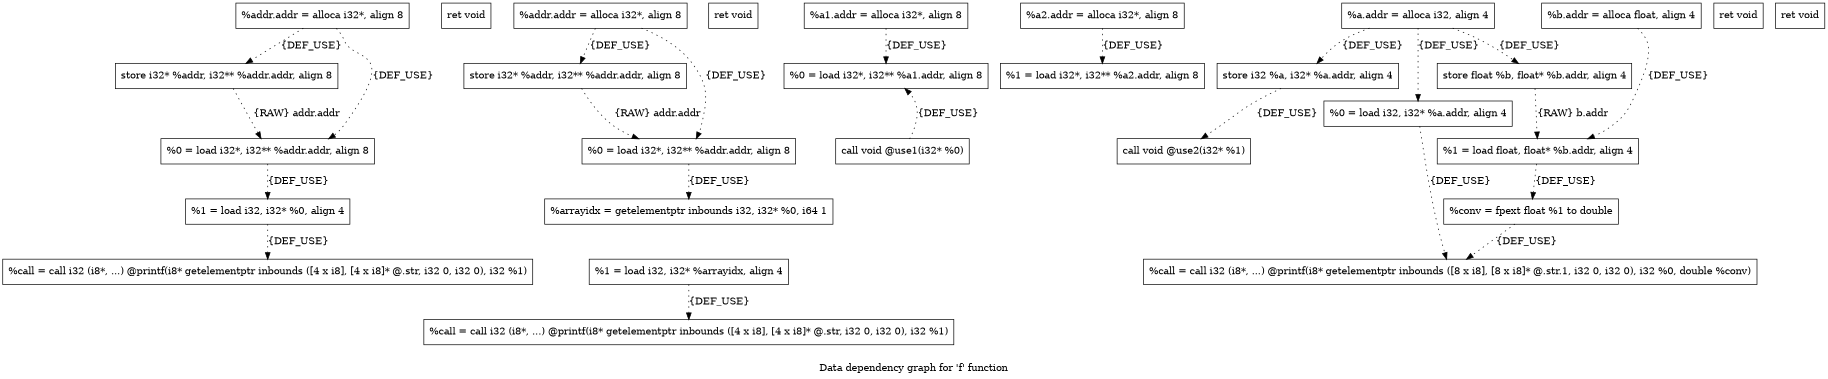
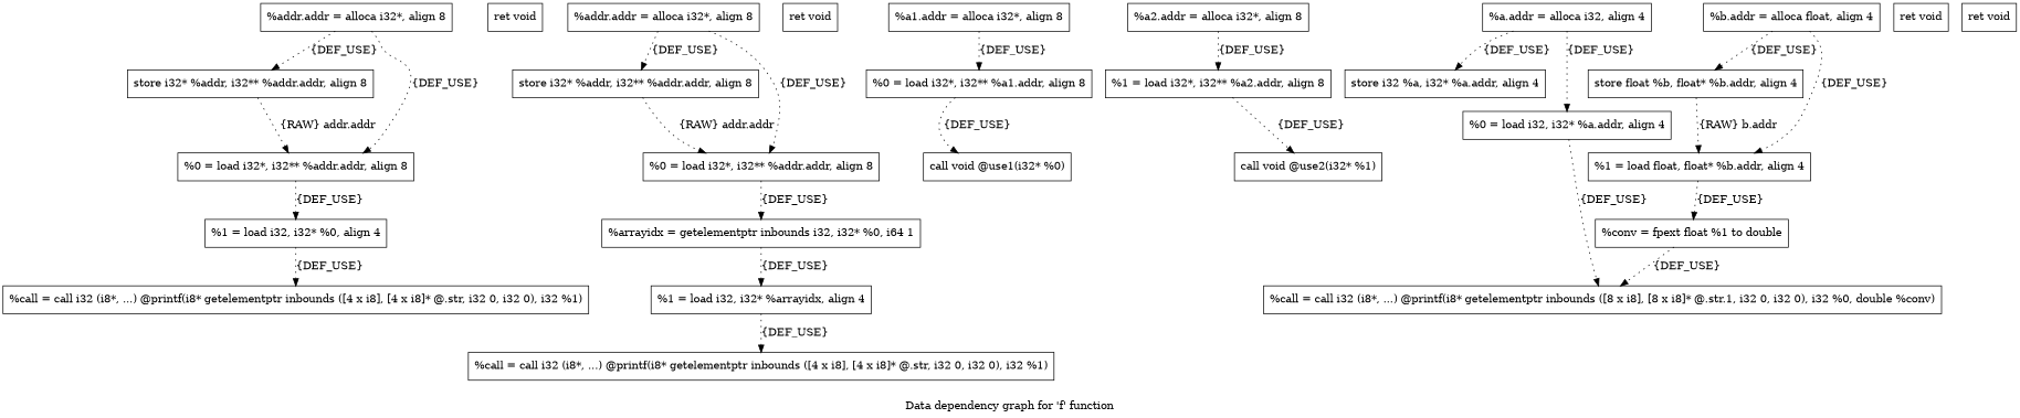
  digraph {
    label="Data dependency graph for 'f' function"
    node [shape=record]
    edge [style=dotted]
    n1 [label="{  %addr.addr = alloca i32*, align 8}"]
    n2 [label="{  store i32* %addr, i32** %addr.addr, align 8}"]
    n3 [label="{  %0 = load i32*, i32** %addr.addr, align 8}"]
    n4 [label="{  %1 = load i32, i32* %0, align 4}"]
    n5 [label="{  %call = call i32 (i8*, ...) @printf(i8* getelementptr inbounds ([4 x i8], [4 x i8]* @.str, i32 0, i32 0), i32 %1)}"]
    n6 [label="{  ret void}"]
    n7 [label="{  %addr.addr = alloca i32*, align 8}"]
    n8 [label="{  store i32* %addr, i32** %addr.addr, align 8}"]
    n9 [label="{  %0 = load i32*, i32** %addr.addr, align 8}"]
    n10 [label="{  %arrayidx = getelementptr inbounds i32, i32* %0, i64 1}"]
    n11 [label="{  %1 = load i32, i32* %arrayidx, align 4}"]
    n12 [label="{  %call = call i32 (i8*, ...) @printf(i8* getelementptr inbounds ([4 x i8], [4 x i8]* @.str, i32 0, i32 0), i32 %1)}"]
    n13 [label="{  ret void}"]
    n14 [label="{  %a1.addr = alloca i32*, align 8}"]
    n15 [label="{  %0 = load i32*, i32** %a1.addr, align 8}"]
    n16 [label="{  call void @use1(i32* %0)}"]
    n17 [label="{  %a2.addr = alloca i32*, align 8}"]
    n18 [label="{  %1 = load i32*, i32** %a2.addr, align 8}"]
    n19 [label="{  call void @use2(i32* %1)}"]
    n20 [label="{  ret void}"]
    n21 [label="{  %a.addr = alloca i32, align 4}"]
    n22 [label="{  store i32 %a, i32* %a.addr, align 4}"]
    n23 [label="{  %0 = load i32, i32* %a.addr, align 4}"]
    n24 [label="{  %call = call i32 (i8*, ...) @printf(i8* getelementptr inbounds ([8 x i8], [8 x i8]* @.str.1, i32 0, i32 0), i32 %0, double %conv)}"]
    n25 [label="{  %b.addr = alloca float, align 4}"]
    n26 [label="{  store float %b, float* %b.addr, align 4}"]
    n27 [label="{  %1 = load float, float* %b.addr, align 4}"]
    n28 [label="{  %conv = fpext float %1 to double}"]
    n29 [label="{  ret void}"]
    n1 -> n2 [label="{DEF_USE}"]
    n1 -> n3 [label="{DEF_USE}"]
    n2 -> n3 [label="{RAW} addr.addr"]
    n3 -> n4 [label="{DEF_USE}"]
    n4 -> n5 [label="{DEF_USE}"]
    n7 -> n8 [label="{DEF_USE}"]
    n7 -> n9 [label="{DEF_USE}"]
    n8 -> n9 [label="{RAW} addr.addr"]
    n9 -> n10 [label="{DEF_USE}"]
+   n10 -> n11 [label="{DEF_USE}"]
    n11 -> n12 [label="{DEF_USE}"]
    n14 -> n15 [label="{DEF_USE}"]
-   n16 -> n15 [label="{DEF_USE}"]
+   n15 -> n16 [label="{DEF_USE}"]
    n17 -> n18 [label="{DEF_USE}"]
-   n22 -> n19 [label="{DEF_USE}"]
+   n18 -> n19 [label="{DEF_USE}"]
    n21 -> n22 [label="{DEF_USE}"]
    n21 -> n23 [label="{DEF_USE}"]
    n23 -> n24 [label="{DEF_USE}"]
-   n21 -> n26 [label="{DEF_USE}"]
+   n25 -> n26 [label="{DEF_USE}"]
    n25 -> n27 [label="{DEF_USE}"]
    n26 -> n27 [label="{RAW} b.addr"]
    n27 -> n28 [label="{DEF_USE}"]
    n28 -> n24 [label="{DEF_USE}"]
  }
